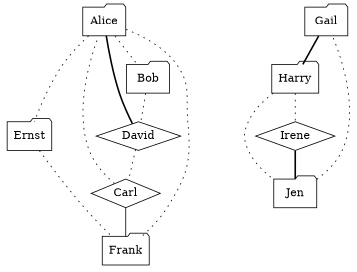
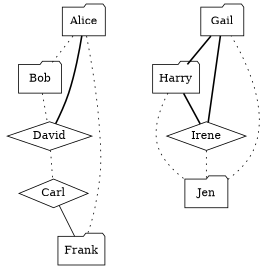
  graph {
    node [shape=folder]
    edge [style=dotted]
    Alice
    Bob
    David [shape=diamond]
-   Ernst
    Frank
    Carl [shape=diamond]
    Gail
    Harry
    Jen
    Irene [shape=diamond]
    Alice -- Bob
    Alice -- David [style=bold]
-   Alice -- Ernst
    Alice -- Frank
    Bob -- David
    David -- Carl
-   Ernst -- Frank
-   Carl -- Alice
    Carl -- Frank [style=solid]
    Gail -- Harry [style=bold]
    Harry -- Jen
-   Harry -- Irene
+   Harry -- Irene [style=bold]
    Jen -- Gail
-   Irene -- Jen [style=bold]
+   Irene -- Gail [style=bold]
+   Irene -- Jen
  }
